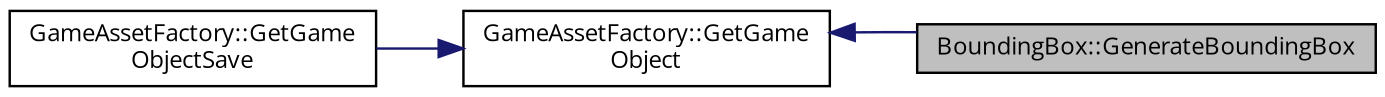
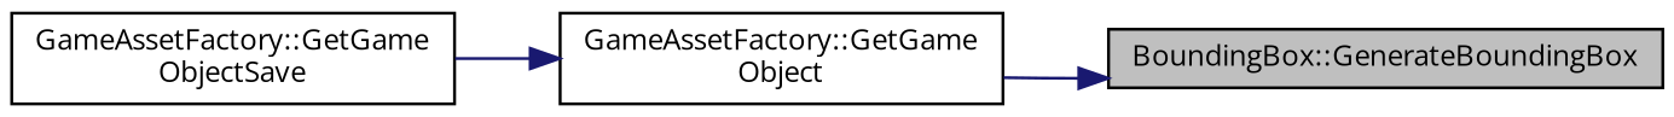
  digraph {
    fontname="Open Sans"
    rankdir=RL
    node [color=black fillcolor=white fontname="Open Sans" fontsize=10 shape=record style=filled]
    edge [color=midnightblue dir=back fontname="Open Sans" fontsize=10 labelfontname=Helvetica labelfontsize=10 style=solid]
    n1 [fillcolor=grey75 fontcolor=black height=0.2 label="BoundingBox::GenerateBoundingBox" width=0.4]
    n2 [height=0.2 label="GameAssetFactory::GetGame\lObject" width=0.4]
    n3 [height=0.2 label="GameAssetFactory::GetGame\lObjectSave" width=0.4]
-   n2 -> n1
+   n1 -> n2
    n2 -> n3
  }
